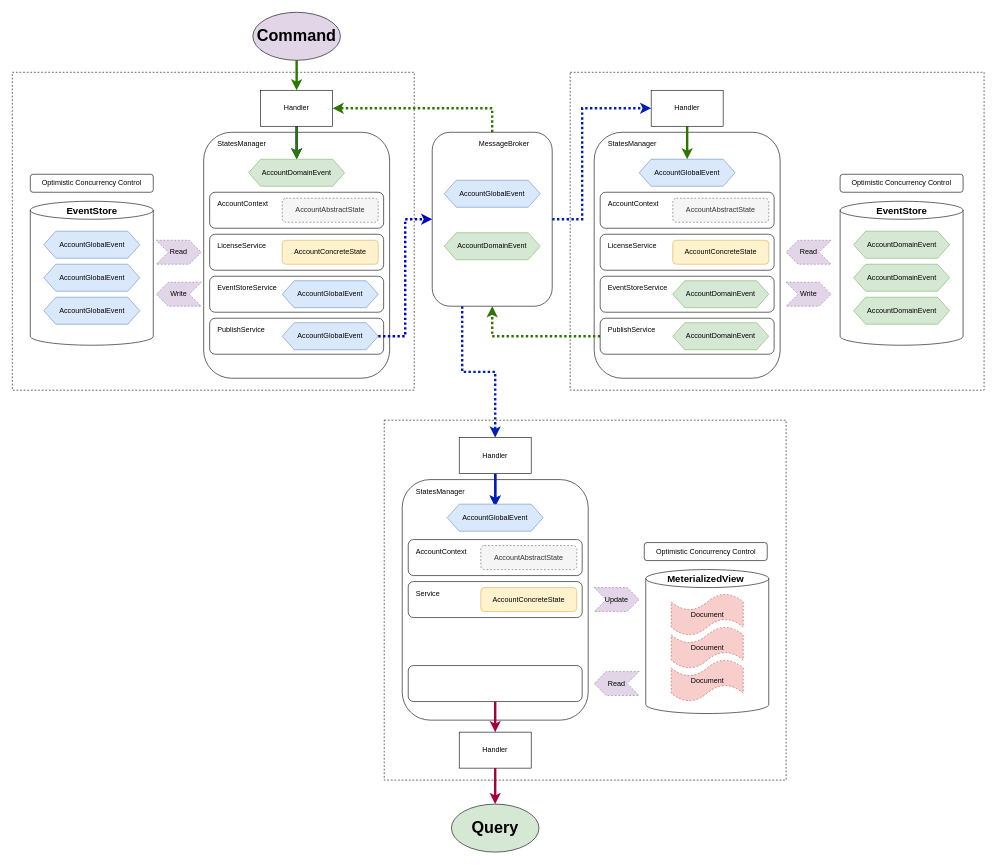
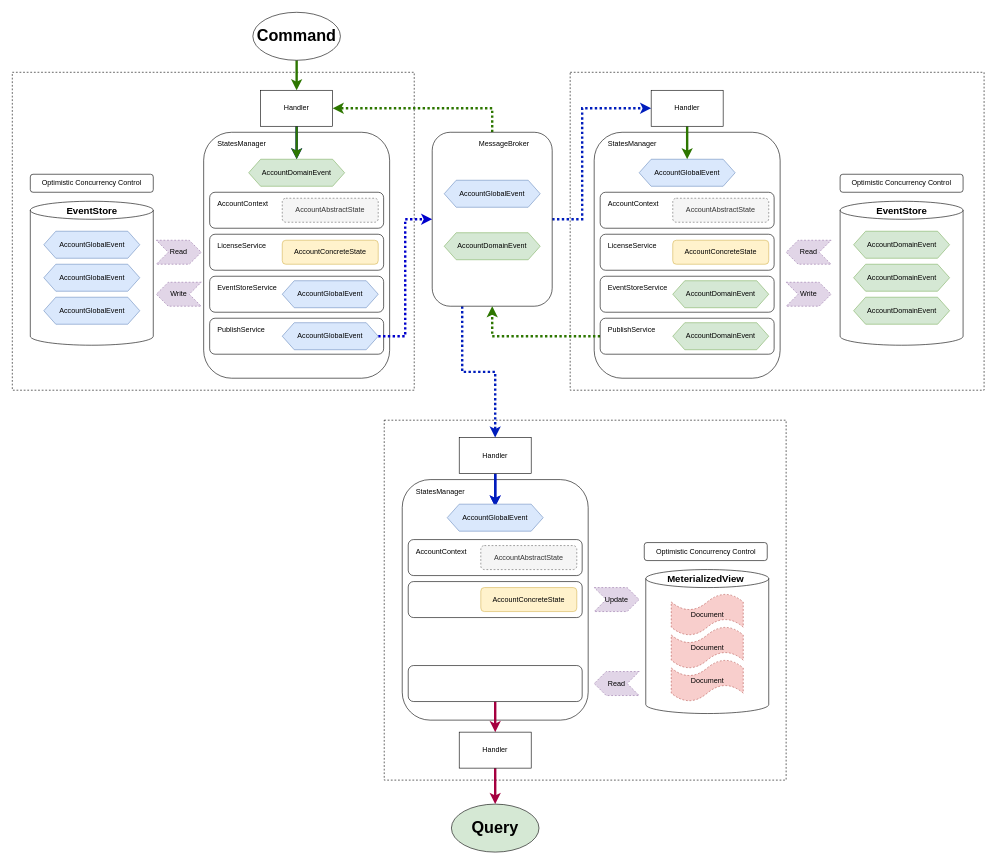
  <mxCell id="0" />
  <mxCell id="1" parent="0" />
  <mxCell id="2" value="" style="rounded=0;whiteSpace=wrap;html=1;dashed=1;sketch=0;" vertex="1" parent="1"><mxGeometry x="20" y="120" width="670" height="530" as="geometry" /></mxCell>
  <mxCell id="3" value="" style="rounded=0;whiteSpace=wrap;html=1;dashed=1;sketch=0;" vertex="1" parent="1"><mxGeometry x="950" y="120" width="690" height="530" as="geometry" /></mxCell>
  <mxCell id="4" value="" style="rounded=0;whiteSpace=wrap;html=1;dashed=1;sketch=0;" vertex="1" parent="1"><mxGeometry x="640" y="700" width="670" height="600" as="geometry" /></mxCell>
  <mxCell id="5" value="" style="shape=cylinder3;whiteSpace=wrap;html=1;boundedLbl=1;backgroundOutline=1;size=15;" vertex="1" parent="1"><mxGeometry x="1076" y="949" width="205" height="240" as="geometry" /></mxCell>
  <mxCell id="6" value="" style="rounded=1;whiteSpace=wrap;html=1;strokeWidth=1;perimeterSpacing=0;" parent="1" vertex="1"><mxGeometry x="339" y="220" width="310" height="410" as="geometry" /></mxCell>
  <mxCell id="7" value="" style="shape=cylinder3;whiteSpace=wrap;html=1;boundedLbl=1;backgroundOutline=1;size=15;" parent="1" vertex="1"><mxGeometry x="50" y="335" width="205" height="240" as="geometry" /></mxCell>
  <mxCell id="8" style="edgeStyle=orthogonalEdgeStyle;rounded=0;orthogonalLoop=1;jettySize=auto;html=1;entryX=0.5;entryY=0;entryDx=0;entryDy=0;strokeWidth=4;strokeColor=#0000CC;" parent="1" source="10" target="50" edge="1"><mxGeometry relative="1" as="geometry"><mxPoint x="494" y="255" as="targetPoint" /></mxGeometry></mxCell>
  <mxCell id="9" value="" style="edgeStyle=orthogonalEdgeStyle;rounded=0;orthogonalLoop=1;jettySize=auto;html=1;strokeWidth=4;fillColor=#60a917;strokeColor=#2D7600;" edge="1" parent="1" source="10" target="50"><mxGeometry relative="1" as="geometry" /></mxCell>
  <mxCell id="10" value="Handler" style="rounded=0;whiteSpace=wrap;html=1;" parent="1" vertex="1"><mxGeometry x="434" y="150" width="120" height="60" as="geometry" /></mxCell>
  <mxCell id="11" value="" style="rounded=1;whiteSpace=wrap;html=1;fillColor=#ffffff;" parent="1" vertex="1"><mxGeometry x="349" y="530" width="290" height="60" as="geometry" /></mxCell>
  <mxCell id="12" value="" style="rounded=1;whiteSpace=wrap;html=1;fillColor=#ffffff;" parent="1" vertex="1"><mxGeometry x="349" y="460" width="290" height="60" as="geometry" /></mxCell>
  <mxCell id="13" value="" style="rounded=1;whiteSpace=wrap;html=1;fillColor=#ffffff;" parent="1" vertex="1"><mxGeometry x="349" y="390" width="290" height="60" as="geometry" /></mxCell>
  <mxCell id="14" value="" style="rounded=1;whiteSpace=wrap;html=1;fillColor=#ffffff;" parent="1" vertex="1"><mxGeometry x="349" y="320" width="290" height="60" as="geometry" /></mxCell>
  <mxCell id="15" value="PublishService" style="text;html=1;strokeColor=none;fillColor=none;align=left;verticalAlign=middle;whiteSpace=wrap;rounded=0;" parent="1" vertex="1"><mxGeometry x="360" y="540" width="100" height="20" as="geometry" /></mxCell>
  <mxCell id="16" value="EventStoreService" style="text;html=1;strokeColor=none;fillColor=none;align=left;verticalAlign=middle;whiteSpace=wrap;rounded=0;" parent="1" vertex="1"><mxGeometry x="360" y="470" width="100" height="20" as="geometry" /></mxCell>
  <mxCell id="17" value="LicenseService" style="text;html=1;strokeColor=none;fillColor=none;align=left;verticalAlign=middle;whiteSpace=wrap;rounded=0;" parent="1" vertex="1"><mxGeometry x="360" y="400" width="100" height="20" as="geometry" /></mxCell>
  <mxCell id="18" value="AccountContext" style="text;html=1;strokeColor=none;fillColor=none;align=left;verticalAlign=middle;whiteSpace=wrap;rounded=0;" parent="1" vertex="1"><mxGeometry x="360" y="330" width="100" height="20" as="geometry" /></mxCell>
  <mxCell id="19" value="StatesManager" style="text;html=1;strokeColor=none;fillColor=none;align=left;verticalAlign=middle;whiteSpace=wrap;rounded=0;" parent="1" vertex="1"><mxGeometry x="360" y="230" width="100" height="20" as="geometry" /></mxCell>
  <mxCell id="20" value="AccountGlobalEvent" style="shape=hexagon;perimeter=hexagonPerimeter2;whiteSpace=wrap;html=1;fixedSize=1;fillColor=#dae8fc;strokeColor=#6c8ebf;" parent="1" vertex="1"><mxGeometry x="470" y="467.5" width="160" height="45" as="geometry" /></mxCell>
  <mxCell id="21" value="AccountConcreteState" style="rounded=1;whiteSpace=wrap;html=1;strokeWidth=1;fillColor=#fff2cc;strokeColor=#d6b656;" parent="1" vertex="1"><mxGeometry x="470" y="400" width="160" height="40" as="geometry" /></mxCell>
  <mxCell id="22" value="AccountAbstractState" style="rounded=1;whiteSpace=wrap;html=1;strokeWidth=1;fillColor=#f5f5f5;strokeColor=#666666;fontColor=#333333;dashed=1;" parent="1" vertex="1"><mxGeometry x="470" y="330" width="160" height="40" as="geometry" /></mxCell>
  <mxCell id="23" style="edgeStyle=orthogonalEdgeStyle;rounded=0;orthogonalLoop=1;jettySize=auto;html=1;entryX=0;entryY=0.5;entryDx=0;entryDy=0;strokeColor=#0000CC;strokeWidth=4;dashed=1;dashPattern=1 1;" parent="1" source="24" target="28" edge="1"><mxGeometry relative="1" as="geometry" /></mxCell>
  <mxCell id="24" value="AccountGlobalEvent" style="shape=hexagon;perimeter=hexagonPerimeter2;whiteSpace=wrap;html=1;fixedSize=1;fillColor=#dae8fc;strokeColor=#6c8ebf;" parent="1" vertex="1"><mxGeometry x="470" y="537.5" width="160" height="45" as="geometry" /></mxCell>
  <mxCell id="25" style="edgeStyle=orthogonalEdgeStyle;rounded=0;orthogonalLoop=1;jettySize=auto;html=1;entryX=1;entryY=0.5;entryDx=0;entryDy=0;strokeWidth=4;fillColor=#60a917;strokeColor=#2D7600;dashed=1;dashPattern=1 1;" edge="1" parent="1" source="28" target="10"><mxGeometry relative="1" as="geometry"><Array as="points"><mxPoint x="820" y="180" /></Array></mxGeometry></mxCell>
  <mxCell id="26" style="edgeStyle=orthogonalEdgeStyle;rounded=0;orthogonalLoop=1;jettySize=auto;html=1;exitX=0.25;exitY=1;exitDx=0;exitDy=0;strokeWidth=4;fillColor=#0050ef;strokeColor=#001DBC;entryX=0.5;entryY=0;entryDx=0;entryDy=0;dashed=1;dashPattern=1 1;" edge="1" parent="1" source="28" target="69"><mxGeometry relative="1" as="geometry"><mxPoint x="770" y="700" as="targetPoint" /><Array as="points" /></mxGeometry></mxCell>
  <mxCell id="27" style="edgeStyle=orthogonalEdgeStyle;rounded=0;orthogonalLoop=1;jettySize=auto;html=1;entryX=0;entryY=0.5;entryDx=0;entryDy=0;strokeWidth=4;fillColor=#0050ef;strokeColor=#001DBC;dashed=1;dashPattern=1 1;" edge="1" parent="1" source="28" target="34"><mxGeometry relative="1" as="geometry"><Array as="points"><mxPoint x="970" y="365" /><mxPoint x="970" y="180" /></Array></mxGeometry></mxCell>
  <mxCell id="28" value="" style="rounded=1;whiteSpace=wrap;html=1;strokeWidth=1;fillColor=#ffffff;" parent="1" vertex="1"><mxGeometry x="720" y="220" width="200" height="290" as="geometry" /></mxCell>
  <mxCell id="29" style="edgeStyle=orthogonalEdgeStyle;rounded=0;orthogonalLoop=1;jettySize=auto;html=1;exitX=0.5;exitY=1;exitDx=0;exitDy=0;entryX=0.5;entryY=0;entryDx=0;entryDy=0;strokeColor=#2D7600;strokeWidth=4;fillColor=#60a917;" parent="1" source="30" target="10" edge="1"><mxGeometry relative="1" as="geometry" /></mxCell>
- <mxCell id="30" value="&lt;font style=&quot;font-size: 27px&quot;&gt;&lt;b&gt;Command&lt;/b&gt;&lt;/font&gt;" style="ellipse;whiteSpace=wrap;html=1;strokeWidth=1;fillColor=#e1d5e7;" parent="1" vertex="1"><mxGeometry x="421" y="20" width="146" height="80" as="geometry" /></mxCell>
+ <mxCell id="30" value="&lt;font style=&quot;font-size: 27px&quot;&gt;&lt;b&gt;Command&lt;/b&gt;&lt;/font&gt;" style="ellipse;whiteSpace=wrap;html=1;strokeWidth=1;fillColor=#ffffff;" parent="1" vertex="1"><mxGeometry x="421" y="20" width="146" height="80" as="geometry" /></mxCell>
  <mxCell id="31" value="" style="rounded=1;whiteSpace=wrap;html=1;strokeWidth=1;perimeterSpacing=0;" parent="1" vertex="1"><mxGeometry x="990" y="220" width="310" height="410" as="geometry" /></mxCell>
  <mxCell id="32" value="" style="shape=cylinder3;whiteSpace=wrap;html=1;boundedLbl=1;backgroundOutline=1;size=15;" parent="1" vertex="1"><mxGeometry x="1400" y="335" width="205" height="240" as="geometry" /></mxCell>
  <mxCell id="33" style="edgeStyle=orthogonalEdgeStyle;rounded=0;orthogonalLoop=1;jettySize=auto;html=1;entryX=0.5;entryY=0;entryDx=0;entryDy=0;strokeWidth=4;strokeColor=#2D7600;fillColor=#60a917;" parent="1" source="34" target="49" edge="1"><mxGeometry relative="1" as="geometry"><mxPoint x="1145" y="255" as="targetPoint" /></mxGeometry></mxCell>
  <mxCell id="34" value="Handler" style="rounded=0;whiteSpace=wrap;html=1;" parent="1" vertex="1"><mxGeometry x="1085" y="150" width="120" height="60" as="geometry" /></mxCell>
  <mxCell id="35" style="edgeStyle=orthogonalEdgeStyle;rounded=0;orthogonalLoop=1;jettySize=auto;html=1;entryX=0.5;entryY=1;entryDx=0;entryDy=0;strokeWidth=4;fillColor=#60a917;strokeColor=#2D7600;dashed=1;dashPattern=1 1;" edge="1" parent="1" source="36" target="28"><mxGeometry relative="1" as="geometry" /></mxCell>
  <mxCell id="36" value="" style="rounded=1;whiteSpace=wrap;html=1;fillColor=#ffffff;" parent="1" vertex="1"><mxGeometry x="1000" y="530" width="290" height="60" as="geometry" /></mxCell>
  <mxCell id="37" value="" style="rounded=1;whiteSpace=wrap;html=1;fillColor=#ffffff;" parent="1" vertex="1"><mxGeometry x="1000" y="460" width="290" height="60" as="geometry" /></mxCell>
  <mxCell id="38" value="" style="rounded=1;whiteSpace=wrap;html=1;fillColor=#ffffff;" parent="1" vertex="1"><mxGeometry x="1000" y="390" width="290" height="60" as="geometry" /></mxCell>
  <mxCell id="39" value="" style="rounded=1;whiteSpace=wrap;html=1;fillColor=#ffffff;" parent="1" vertex="1"><mxGeometry x="1000" y="320" width="290" height="60" as="geometry" /></mxCell>
  <mxCell id="40" value="PublishService" style="text;html=1;strokeColor=none;fillColor=none;align=left;verticalAlign=middle;whiteSpace=wrap;rounded=0;" parent="1" vertex="1"><mxGeometry x="1011" y="540" width="100" height="20" as="geometry" /></mxCell>
  <mxCell id="41" value="EventStoreService" style="text;html=1;strokeColor=none;fillColor=none;align=left;verticalAlign=middle;whiteSpace=wrap;rounded=0;" parent="1" vertex="1"><mxGeometry x="1011" y="470" width="100" height="20" as="geometry" /></mxCell>
  <mxCell id="42" value="LicenseService" style="text;html=1;strokeColor=none;fillColor=none;align=left;verticalAlign=middle;whiteSpace=wrap;rounded=0;" parent="1" vertex="1"><mxGeometry x="1011" y="400" width="100" height="20" as="geometry" /></mxCell>
  <mxCell id="43" value="AccountContext" style="text;html=1;strokeColor=none;fillColor=none;align=left;verticalAlign=middle;whiteSpace=wrap;rounded=0;" parent="1" vertex="1"><mxGeometry x="1011" y="330" width="100" height="20" as="geometry" /></mxCell>
  <mxCell id="44" value="StatesManager" style="text;html=1;strokeColor=none;fillColor=none;align=left;verticalAlign=middle;whiteSpace=wrap;rounded=0;" parent="1" vertex="1"><mxGeometry x="1011" y="230" width="100" height="20" as="geometry" /></mxCell>
  <mxCell id="45" value="MessageBroker" style="text;html=1;strokeColor=none;fillColor=none;align=center;verticalAlign=middle;whiteSpace=wrap;rounded=0;" parent="1" vertex="1"><mxGeometry x="790" y="230" width="100" height="20" as="geometry" /></mxCell>
  <mxCell id="46" value="AccountGlobalEvent" style="shape=hexagon;perimeter=hexagonPerimeter2;whiteSpace=wrap;html=1;fixedSize=1;fillColor=#dae8fc;strokeColor=#6c8ebf;" parent="1" vertex="1"><mxGeometry x="740" y="300" width="160" height="45" as="geometry" /></mxCell>
  <mxCell id="47" value="EventStore" style="text;html=1;strokeColor=none;fillColor=none;align=center;verticalAlign=middle;whiteSpace=wrap;rounded=0;fontSize=16;fontStyle=1" parent="1" vertex="1"><mxGeometry x="102.5" y="340" width="100" height="20" as="geometry" /></mxCell>
  <mxCell id="48" value="EventStore" style="text;html=1;strokeColor=none;fillColor=none;align=center;verticalAlign=middle;whiteSpace=wrap;rounded=0;fontSize=16;fontStyle=1" parent="1" vertex="1"><mxGeometry x="1452.5" y="340" width="100" height="20" as="geometry" /></mxCell>
  <mxCell id="49" value="AccountGlobalEvent" style="shape=hexagon;perimeter=hexagonPerimeter2;whiteSpace=wrap;html=1;fixedSize=1;fillColor=#dae8fc;strokeColor=#6c8ebf;" parent="1" vertex="1"><mxGeometry x="1065" y="265" width="160" height="45" as="geometry" /></mxCell>
  <mxCell id="50" value="AccountDomainEvent" style="shape=hexagon;perimeter=hexagonPerimeter2;whiteSpace=wrap;html=1;fixedSize=1;fillColor=#d5e8d4;strokeColor=#82b366;" parent="1" vertex="1"><mxGeometry x="414" y="265" width="160" height="45" as="geometry" /></mxCell>
  <mxCell id="51" value="&lt;font style=&quot;font-size: 16px;&quot;&gt;&lt;b style=&quot;font-size: 16px;&quot;&gt;MeterializedView&lt;/b&gt;&lt;/font&gt;" style="text;html=1;strokeColor=none;fillColor=none;align=center;verticalAlign=middle;whiteSpace=wrap;rounded=0;fontSize=16;" vertex="1" parent="1"><mxGeometry x="1089" y="955" width="174" height="20" as="geometry" /></mxCell>
  <mxCell id="52" value="AccountAbstractState" style="rounded=1;whiteSpace=wrap;html=1;strokeWidth=1;fillColor=#f5f5f5;strokeColor=#666666;fontColor=#333333;dashed=1;" vertex="1" parent="1"><mxGeometry x="1121" y="330" width="160" height="40" as="geometry" /></mxCell>
  <mxCell id="53" value="AccountConcreteState" style="rounded=1;whiteSpace=wrap;html=1;strokeWidth=1;fillColor=#fff2cc;strokeColor=#d6b656;" vertex="1" parent="1"><mxGeometry x="1121" y="400" width="160" height="40" as="geometry" /></mxCell>
  <mxCell id="54" value="AccountDomainEvent" style="shape=hexagon;perimeter=hexagonPerimeter2;whiteSpace=wrap;html=1;fixedSize=1;fillColor=#d5e8d4;strokeColor=#82b366;" vertex="1" parent="1"><mxGeometry x="1121" y="467.5" width="160" height="45" as="geometry" /></mxCell>
  <mxCell id="55" value="AccountDomainEvent" style="shape=hexagon;perimeter=hexagonPerimeter2;whiteSpace=wrap;html=1;fixedSize=1;fillColor=#d5e8d4;strokeColor=#82b366;" vertex="1" parent="1"><mxGeometry x="1121" y="537.5" width="160" height="45" as="geometry" /></mxCell>
  <mxCell id="56" value="AccountDomainEvent" style="shape=hexagon;perimeter=hexagonPerimeter2;whiteSpace=wrap;html=1;fixedSize=1;fillColor=#d5e8d4;strokeColor=#82b366;" vertex="1" parent="1"><mxGeometry x="1422.5" y="385" width="160" height="45" as="geometry" /></mxCell>
  <mxCell id="57" value="AccountDomainEvent" style="shape=hexagon;perimeter=hexagonPerimeter2;whiteSpace=wrap;html=1;fixedSize=1;fillColor=#d5e8d4;strokeColor=#82b366;" vertex="1" parent="1"><mxGeometry x="1422.5" y="440" width="160" height="45" as="geometry" /></mxCell>
  <mxCell id="58" value="AccountDomainEvent" style="shape=hexagon;perimeter=hexagonPerimeter2;whiteSpace=wrap;html=1;fixedSize=1;fillColor=#d5e8d4;strokeColor=#82b366;" vertex="1" parent="1"><mxGeometry x="1422.5" y="495" width="160" height="45" as="geometry" /></mxCell>
  <mxCell id="59" value="AccountGlobalEvent" style="shape=hexagon;perimeter=hexagonPerimeter2;whiteSpace=wrap;html=1;fixedSize=1;fillColor=#dae8fc;strokeColor=#6c8ebf;" vertex="1" parent="1"><mxGeometry x="72.5" y="385" width="160" height="45" as="geometry" /></mxCell>
  <mxCell id="60" value="AccountGlobalEvent" style="shape=hexagon;perimeter=hexagonPerimeter2;whiteSpace=wrap;html=1;fixedSize=1;fillColor=#dae8fc;strokeColor=#6c8ebf;" vertex="1" parent="1"><mxGeometry x="72.5" y="440" width="160" height="45" as="geometry" /></mxCell>
  <mxCell id="61" value="AccountGlobalEvent" style="shape=hexagon;perimeter=hexagonPerimeter2;whiteSpace=wrap;html=1;fixedSize=1;fillColor=#dae8fc;strokeColor=#6c8ebf;" vertex="1" parent="1"><mxGeometry x="72.5" y="495" width="160" height="45" as="geometry" /></mxCell>
  <mxCell id="62" value="AccountDomainEvent" style="shape=hexagon;perimeter=hexagonPerimeter2;whiteSpace=wrap;html=1;fixedSize=1;fillColor=#d5e8d4;strokeColor=#82b366;" vertex="1" parent="1"><mxGeometry x="740" y="387.5" width="160" height="45" as="geometry" /></mxCell>
  <mxCell id="63" value="Document" style="shape=tape;whiteSpace=wrap;html=1;dashed=1;fillColor=#f8cecc;strokeColor=#b85450;" vertex="1" parent="1"><mxGeometry x="1118.5" y="989" width="120" height="70" as="geometry" /></mxCell>
  <mxCell id="64" value="&lt;span&gt;Document&lt;/span&gt;" style="shape=tape;whiteSpace=wrap;html=1;dashed=1;fillColor=#f8cecc;strokeColor=#b85450;" vertex="1" parent="1"><mxGeometry x="1118.5" y="1044" width="120" height="70" as="geometry" /></mxCell>
  <mxCell id="65" value="&lt;span&gt;Document&lt;/span&gt;" style="shape=tape;whiteSpace=wrap;html=1;dashed=1;fillColor=#f8cecc;strokeColor=#b85450;" vertex="1" parent="1"><mxGeometry x="1118.5" y="1099" width="120" height="70" as="geometry" /></mxCell>
  <mxCell id="66" value="" style="rounded=1;whiteSpace=wrap;html=1;strokeWidth=1;perimeterSpacing=0;" vertex="1" parent="1"><mxGeometry x="670" y="799" width="310" height="401" as="geometry" /></mxCell>
  <mxCell id="67" style="edgeStyle=orthogonalEdgeStyle;rounded=0;orthogonalLoop=1;jettySize=auto;html=1;entryX=0.5;entryY=0;entryDx=0;entryDy=0;strokeWidth=4;strokeColor=#0000CC;" edge="1" parent="1" source="69"><mxGeometry relative="1" as="geometry"><mxPoint x="825" y="844" as="targetPoint" /></mxGeometry></mxCell>
  <mxCell id="68" value="" style="edgeStyle=orthogonalEdgeStyle;rounded=0;orthogonalLoop=1;jettySize=auto;html=1;strokeWidth=4;fillColor=#0050ef;strokeColor=#001DBC;" edge="1" parent="1" source="69"><mxGeometry relative="1" as="geometry"><mxPoint x="825" y="844" as="targetPoint" /></mxGeometry></mxCell>
  <mxCell id="69" value="Handler" style="rounded=0;whiteSpace=wrap;html=1;" vertex="1" parent="1"><mxGeometry x="765" y="729" width="120" height="60" as="geometry" /></mxCell>
  <mxCell id="70" style="edgeStyle=orthogonalEdgeStyle;rounded=0;orthogonalLoop=1;jettySize=auto;html=1;exitX=0.5;exitY=1;exitDx=0;exitDy=0;entryX=0.5;entryY=0;entryDx=0;entryDy=0;strokeWidth=4;fillColor=#d80073;strokeColor=#A50040;" edge="1" parent="1" source="71" target="87"><mxGeometry relative="1" as="geometry" /></mxCell>
  <mxCell id="71" value="" style="rounded=1;whiteSpace=wrap;html=1;fillColor=#ffffff;" vertex="1" parent="1"><mxGeometry x="680" y="1109" width="290" height="60" as="geometry" /></mxCell>
  <mxCell id="72" value="" style="rounded=1;whiteSpace=wrap;html=1;fillColor=#ffffff;" vertex="1" parent="1"><mxGeometry x="680" y="969" width="290" height="60" as="geometry" /></mxCell>
  <mxCell id="73" value="" style="rounded=1;whiteSpace=wrap;html=1;fillColor=#ffffff;" vertex="1" parent="1"><mxGeometry x="680" y="899" width="290" height="60" as="geometry" /></mxCell>
- <mxCell id="74" value="Service" style="text;html=1;strokeColor=none;fillColor=none;align=left;verticalAlign=middle;whiteSpace=wrap;rounded=0;" vertex="1" parent="1"><mxGeometry x="691" y="979" width="100" height="20" as="geometry" /></mxCell>
  <mxCell id="75" value="AccountContext" style="text;html=1;strokeColor=none;fillColor=none;align=left;verticalAlign=middle;whiteSpace=wrap;rounded=0;" vertex="1" parent="1"><mxGeometry x="691" y="909" width="100" height="20" as="geometry" /></mxCell>
  <mxCell id="76" value="StatesManager" style="text;html=1;strokeColor=none;fillColor=none;align=left;verticalAlign=middle;whiteSpace=wrap;rounded=0;" vertex="1" parent="1"><mxGeometry x="691" y="809" width="100" height="20" as="geometry" /></mxCell>
  <mxCell id="77" value="AccountConcreteState" style="rounded=1;whiteSpace=wrap;html=1;strokeWidth=1;fillColor=#fff2cc;strokeColor=#d6b656;" vertex="1" parent="1"><mxGeometry x="801" y="979" width="160" height="40" as="geometry" /></mxCell>
  <mxCell id="78" value="AccountAbstractState" style="rounded=1;whiteSpace=wrap;html=1;strokeWidth=1;fillColor=#f5f5f5;strokeColor=#666666;fontColor=#333333;dashed=1;" vertex="1" parent="1"><mxGeometry x="801" y="909" width="160" height="40" as="geometry" /></mxCell>
  <mxCell id="79" value="AccountGlobalEvent" style="shape=hexagon;perimeter=hexagonPerimeter2;whiteSpace=wrap;html=1;fixedSize=1;fillColor=#dae8fc;strokeColor=#6c8ebf;" vertex="1" parent="1"><mxGeometry x="745" y="840" width="160" height="45" as="geometry" /></mxCell>
  <mxCell id="80" value="Read" style="shape=step;perimeter=stepPerimeter;whiteSpace=wrap;html=1;fixedSize=1;dashed=1;fillColor=#e1d5e7;strokeColor=#9673a6;" vertex="1" parent="1"><mxGeometry x="260" y="400" width="75" height="40" as="geometry" /></mxCell>
  <mxCell id="81" value="Write" style="shape=step;perimeter=stepPerimeter;whiteSpace=wrap;html=1;fixedSize=1;dashed=1;fillColor=#e1d5e7;strokeColor=#9673a6;rounded=0;sketch=0;flipH=1;" vertex="1" parent="1"><mxGeometry x="260" y="470" width="75" height="40" as="geometry" /></mxCell>
  <mxCell id="82" value="Read" style="shape=step;perimeter=stepPerimeter;whiteSpace=wrap;html=1;fixedSize=1;dashed=1;fillColor=#e1d5e7;strokeColor=#9673a6;flipH=1;" vertex="1" parent="1"><mxGeometry x="1310" y="400" width="75" height="40" as="geometry" /></mxCell>
  <mxCell id="83" value="Write" style="shape=step;perimeter=stepPerimeter;whiteSpace=wrap;html=1;fixedSize=1;dashed=1;fillColor=#e1d5e7;strokeColor=#9673a6;rounded=0;sketch=0;flipH=0;" vertex="1" parent="1"><mxGeometry x="1310" y="470" width="75" height="40" as="geometry" /></mxCell>
  <mxCell id="84" value="Update" style="shape=step;perimeter=stepPerimeter;whiteSpace=wrap;html=1;fixedSize=1;dashed=1;fillColor=#e1d5e7;strokeColor=#9673a6;rounded=0;sketch=0;flipH=0;" vertex="1" parent="1"><mxGeometry x="990" y="979" width="75" height="40" as="geometry" /></mxCell>
  <mxCell id="85" value="Read" style="shape=step;perimeter=stepPerimeter;whiteSpace=wrap;html=1;fixedSize=1;dashed=1;fillColor=#e1d5e7;strokeColor=#9673a6;flipH=1;" vertex="1" parent="1"><mxGeometry x="990" y="1119" width="75" height="40" as="geometry" /></mxCell>
  <mxCell id="86" style="edgeStyle=orthogonalEdgeStyle;rounded=0;orthogonalLoop=1;jettySize=auto;html=1;exitX=0.5;exitY=1;exitDx=0;exitDy=0;entryX=0.5;entryY=0;entryDx=0;entryDy=0;strokeWidth=4;fillColor=#d80073;strokeColor=#A50040;" edge="1" parent="1" source="87" target="88"><mxGeometry relative="1" as="geometry" /></mxCell>
  <mxCell id="87" value="Handler" style="rounded=0;whiteSpace=wrap;html=1;" vertex="1" parent="1"><mxGeometry x="765" y="1220" width="120" height="60" as="geometry" /></mxCell>
  <mxCell id="88" value="&lt;font style=&quot;font-size: 27px&quot;&gt;&lt;b&gt;Query&lt;/b&gt;&lt;/font&gt;" style="ellipse;whiteSpace=wrap;html=1;strokeWidth=1;fillColor=#d5e8d4;" vertex="1" parent="1"><mxGeometry x="752" y="1340" width="146" height="80" as="geometry" /></mxCell>
  <mxCell id="89" value="Optimistic Concurrency Control" style="rounded=1;whiteSpace=wrap;html=1;sketch=0;" vertex="1" parent="1"><mxGeometry x="50" y="290" width="205" height="30" as="geometry" /></mxCell>
  <mxCell id="90" value="Optimistic Concurrency Control" style="rounded=1;whiteSpace=wrap;html=1;sketch=0;" vertex="1" parent="1"><mxGeometry x="1400" y="290" width="205" height="30" as="geometry" /></mxCell>
  <mxCell id="91" value="Optimistic Concurrency Control" style="rounded=1;whiteSpace=wrap;html=1;sketch=0;" vertex="1" parent="1"><mxGeometry x="1073.5" y="904" width="205" height="30" as="geometry" /></mxCell>
